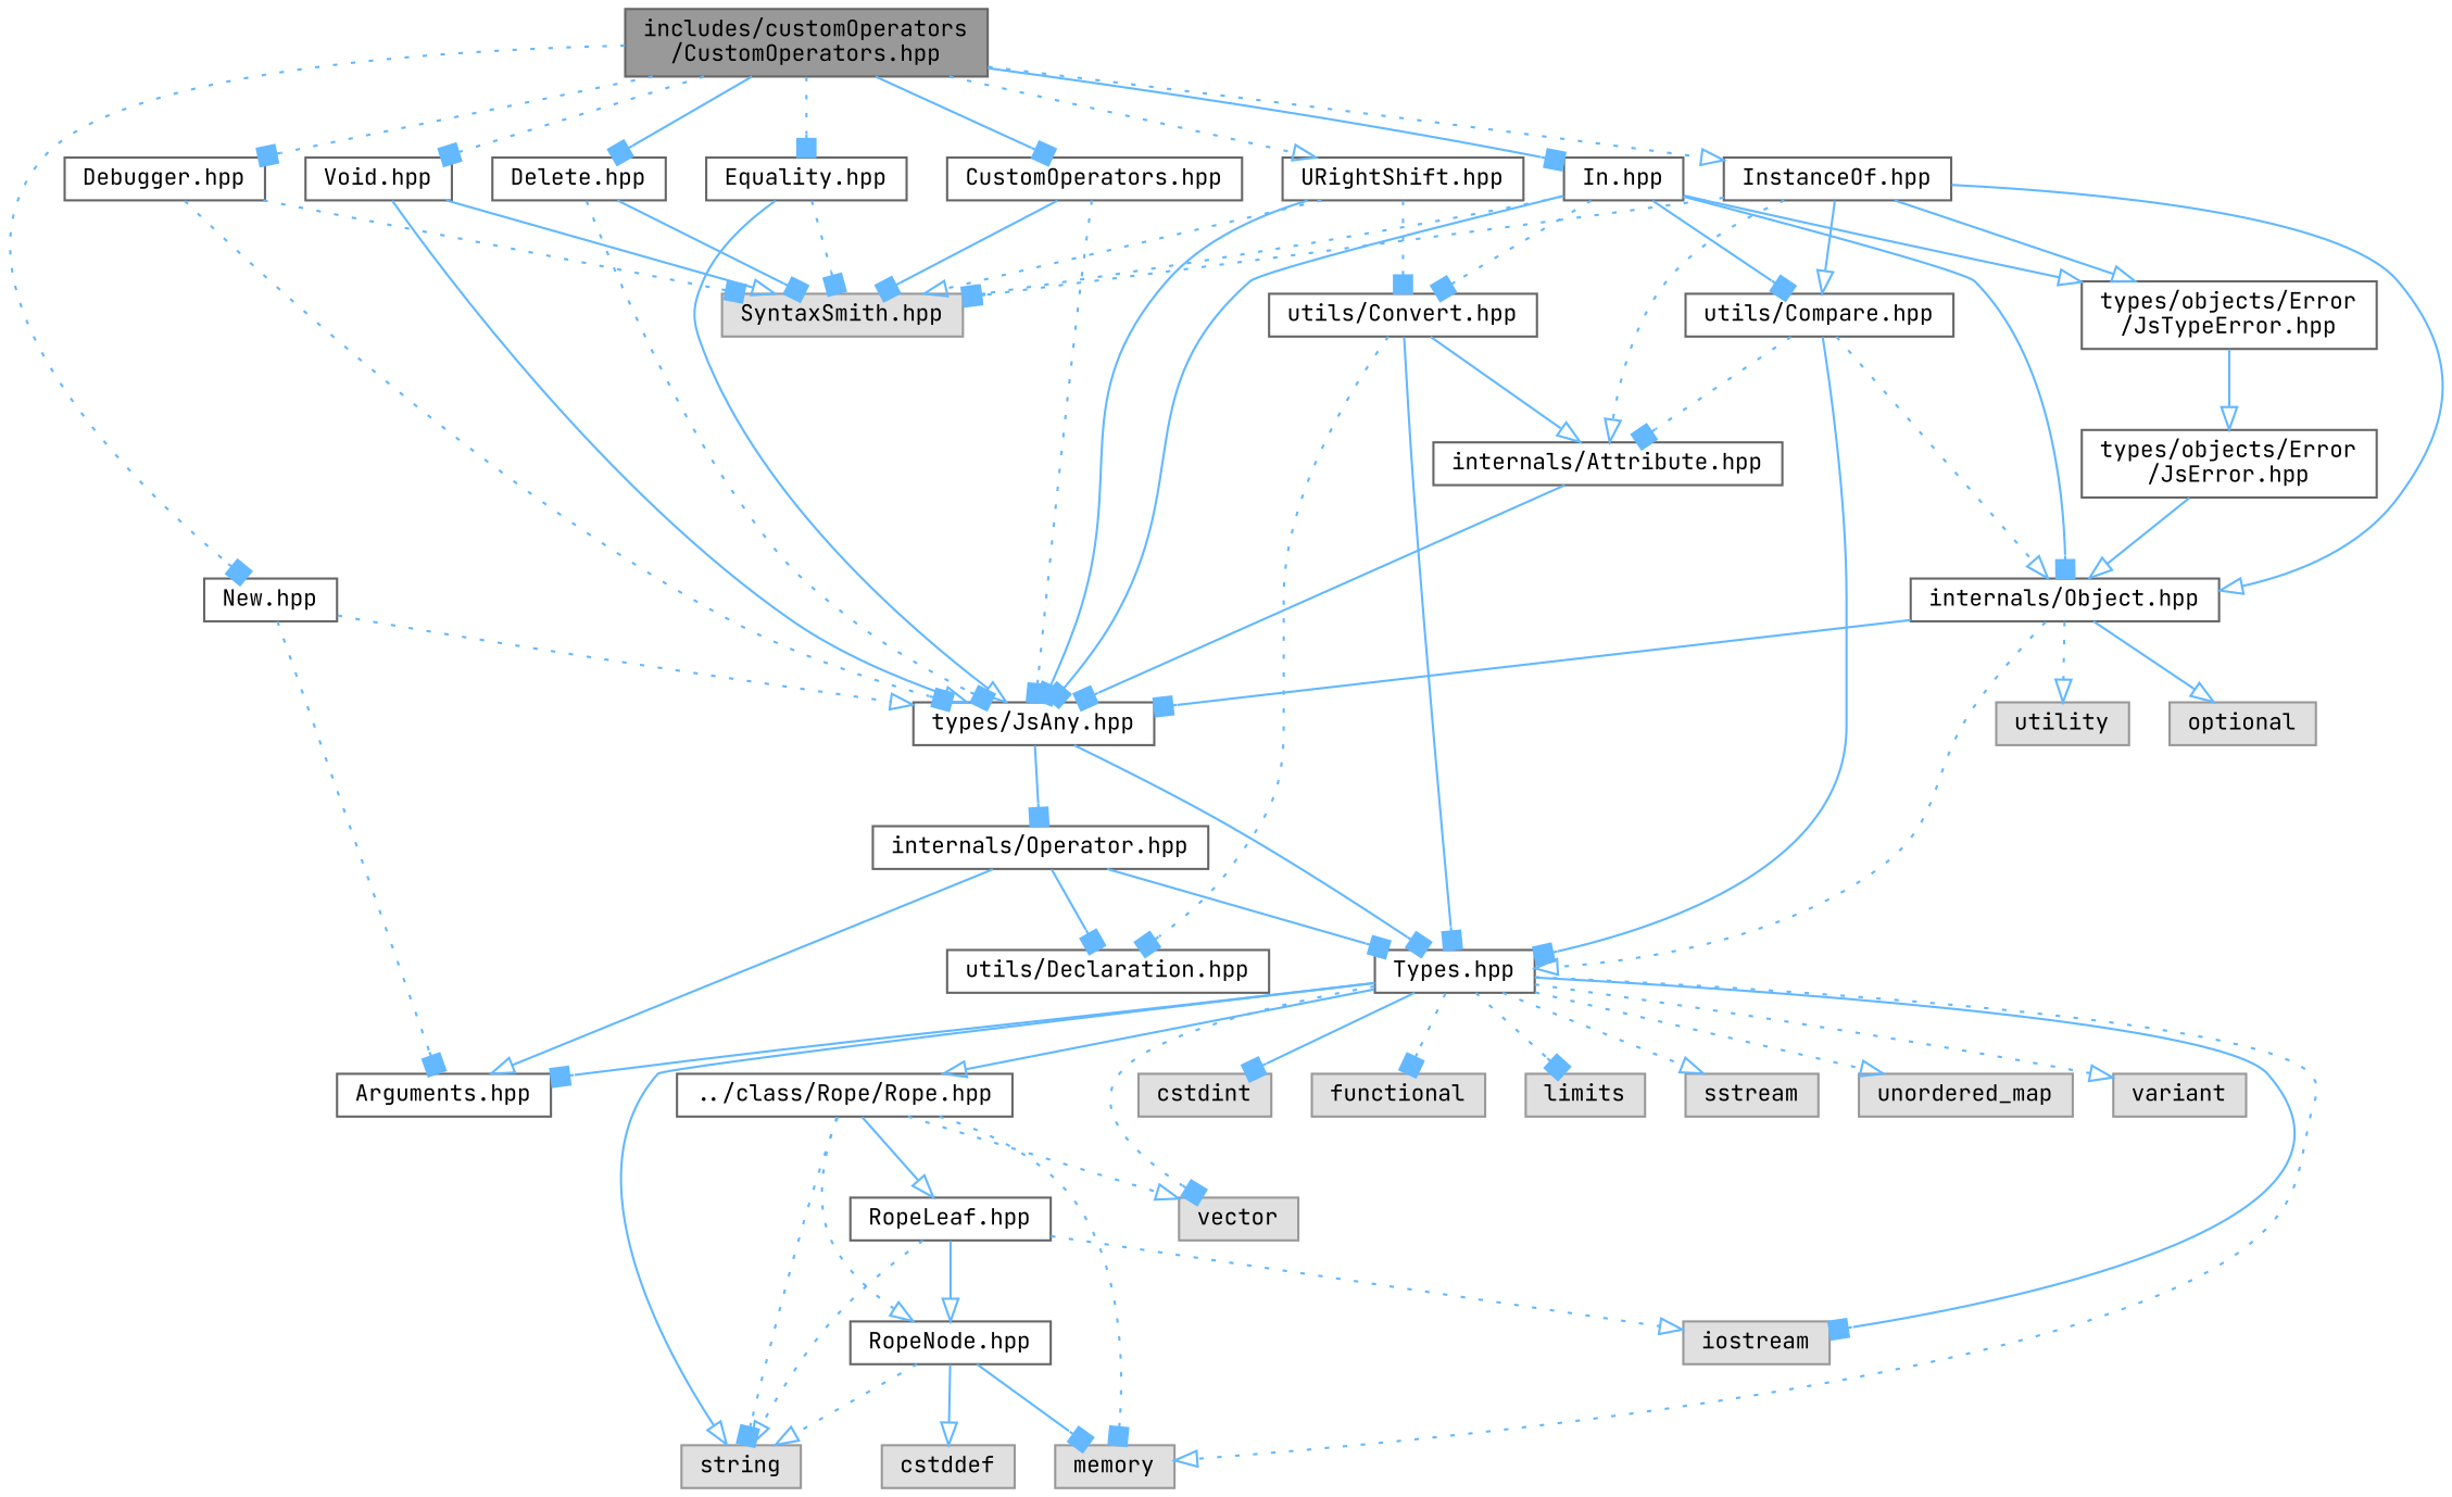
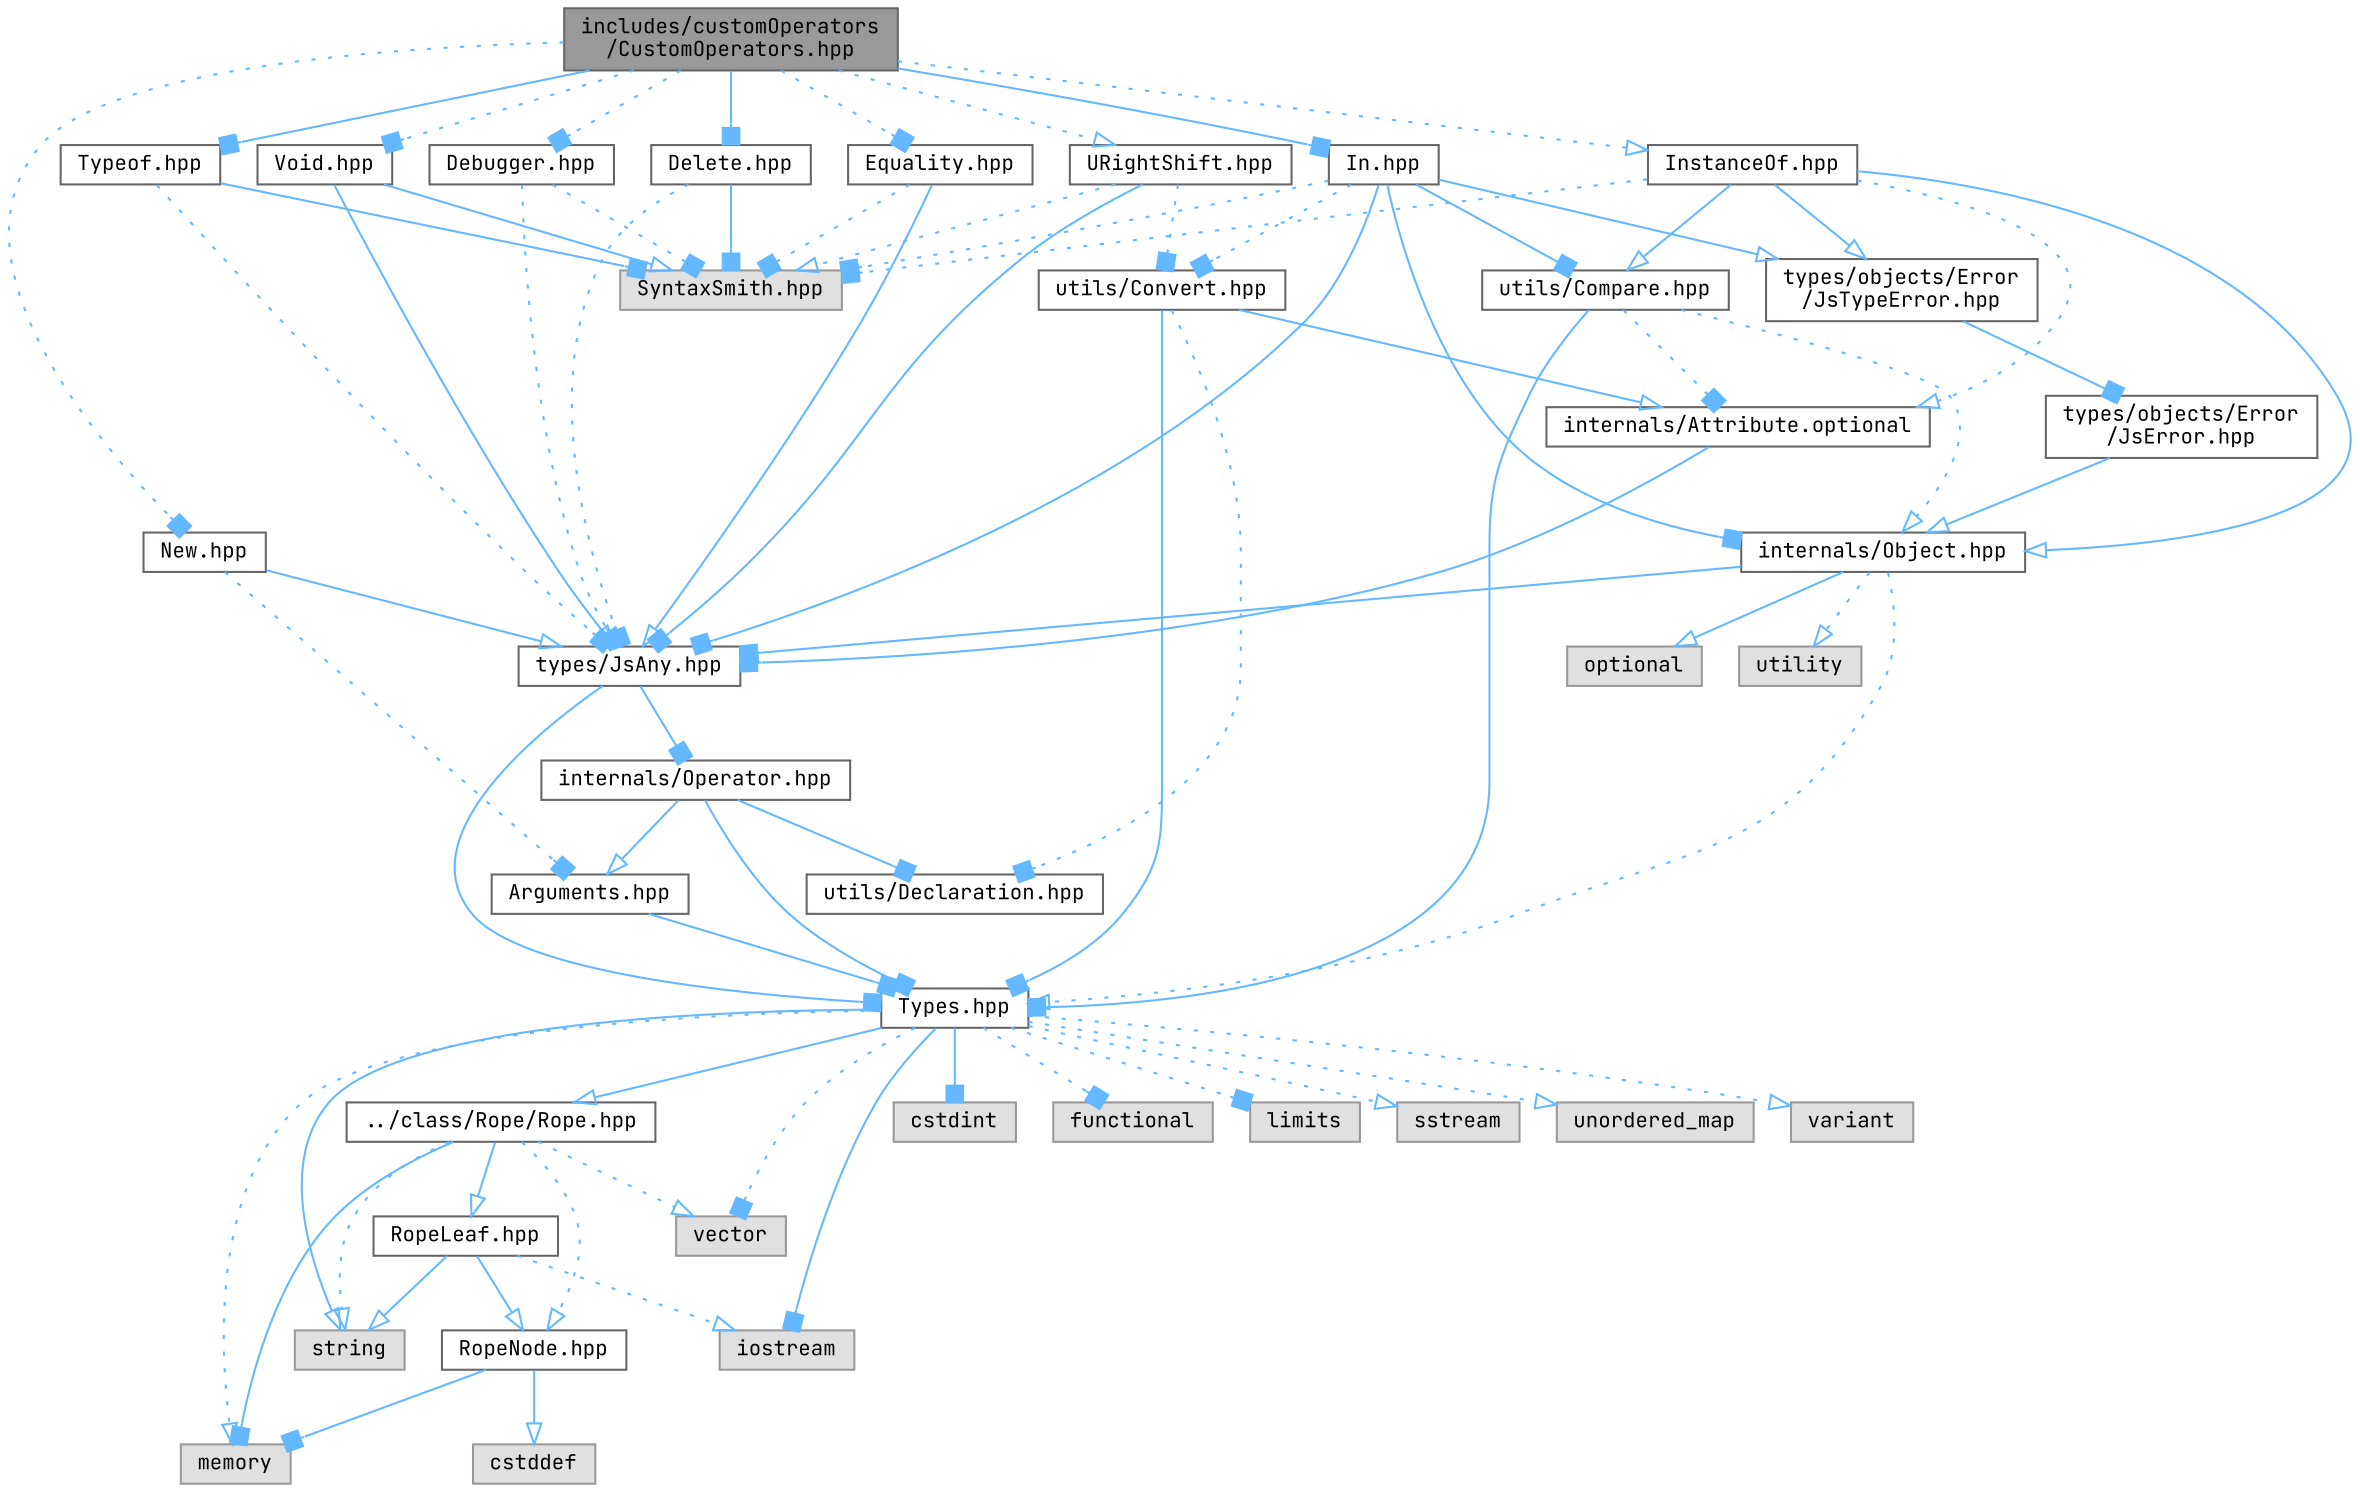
  digraph {
    fontname="JetBrains Mono"
    node [color=grey40 fillcolor=white fontname="JetBrains Mono" fontsize=10 shape=box style=filled]
    edge [arrowhead=box color=steelblue1 fontname="JetBrains Mono" fontsize=10 labelfontname=Helvetica labelfontsize=10 style=solid]
    n1 [color=gray40 fillcolor=grey60 fontcolor=black height=0.2 label="includes/customOperators\l/CustomOperators.hpp" width=0.4]
    n2 [height=0.2 label="Debugger.hpp" width=0.4]
    n3 [height=0.2 label="Delete.hpp" width=0.4]
    n4 [height=0.2 label="Equality.hpp" width=0.4]
    n5 [height=0.2 label="In.hpp" width=0.4]
    n6 [height=0.2 label="InstanceOf.hpp" width=0.4]
    n7 [height=0.2 label="New.hpp" width=0.4]
-   n8 [height=0.2 label="CustomOperators.hpp" width=0.4]
+   n8 [height=0.2 label="Typeof.hpp" width=0.4]
    n9 [height=0.2 label="URightShift.hpp" width=0.4]
    n10 [height=0.2 label="Void.hpp" width=0.4]
    n11 [color=grey60 fillcolor="#E0E0E0" height=0.2 label="SyntaxSmith.hpp" width=0.4]
    n12 [height=0.2 label="types/JsAny.hpp" width=0.4]
    n13 [height=0.2 label="internals/Object.hpp" width=0.4]
    n14 [height=0.2 label="types/objects/Error\l/JsTypeError.hpp" width=0.4]
    n15 [height=0.2 label="utils/Compare.hpp" width=0.4]
    n16 [height=0.2 label="utils/Convert.hpp" width=0.4]
-   n17 [height=0.2 label="internals/Attribute.hpp" width=0.4]
+   n17 [height=0.2 label="internals/Attribute.optional" width=0.4]
    n18 [height=0.2 label="Arguments.hpp" width=0.4]
    n19 [height=0.2 label="Types.hpp" width=0.4]
    n20 [height=0.2 label="internals/Operator.hpp" width=0.4]
    n21 [height=0.2 label="../class/Rope/Rope.hpp" width=0.4]
    n22 [color=grey60 fillcolor="#E0E0E0" height=0.2 label=memory width=0.4]
    n23 [color=grey60 fillcolor="#E0E0E0" height=0.2 label=string width=0.4]
    n24 [color=grey60 fillcolor="#E0E0E0" height=0.2 label=iostream width=0.4]
    n25 [color=grey60 fillcolor="#E0E0E0" height=0.2 label=vector width=0.4]
    n26 [color=grey60 fillcolor="#E0E0E0" height=0.2 label=cstdint width=0.4]
    n27 [color=grey60 fillcolor="#E0E0E0" height=0.2 label=functional width=0.4]
    n28 [color=grey60 fillcolor="#E0E0E0" height=0.2 label=limits width=0.4]
    n29 [color=grey60 fillcolor="#E0E0E0" height=0.2 label=sstream width=0.4]
    n30 [color=grey60 fillcolor="#E0E0E0" height=0.2 label=unordered_map width=0.4]
    n31 [color=grey60 fillcolor="#E0E0E0" height=0.2 label=variant width=0.4]
    n32 [height=0.2 label="utils/Declaration.hpp" width=0.4]
    n33 [height=0.2 label="RopeLeaf.hpp" width=0.4]
    n34 [height=0.2 label="RopeNode.hpp" width=0.4]
    n35 [color=grey60 fillcolor="#E0E0E0" height=0.2 label=cstddef width=0.4]
    n36 [color=grey60 fillcolor="#E0E0E0" height=0.2 label=optional width=0.4]
    n37 [color=grey60 fillcolor="#E0E0E0" height=0.2 label=utility width=0.4]
    n38 [height=0.2 label="types/objects/Error\l/JsError.hpp" width=0.4]
    n1 -> n2 [style=dotted]
    n1 -> n3
    n1 -> n4 [style=dotted]
    n1 -> n5
    n1 -> n6 [arrowhead=onormal style=dotted]
    n1 -> n7 [style=dotted]
    n1 -> n8
    n1 -> n9 [arrowhead=onormal style=dotted]
    n1 -> n10 [style=dotted]
    n2 -> n11 [style=dotted]
    n2 -> n12 [style=dotted]
    n3 -> n11
    n3 -> n12 [style=dotted]
    n4 -> n11 [style=dotted]
    n4 -> n12 [arrowhead=onormal]
    n5 -> n11 [style=dotted]
    n5 -> n12
    n5 -> n13
    n5 -> n14 [arrowhead=onormal]
    n5 -> n15
    n5 -> n16 [style=dotted]
    n6 -> n11 [style=dotted]
    n6 -> n13 [arrowhead=onormal]
    n6 -> n14 [arrowhead=onormal]
    n6 -> n15 [arrowhead=onormal]
    n6 -> n17 [arrowhead=onormal style=dotted]
-   n7 -> n12 [arrowhead=onormal style=dotted]
+   n7 -> n12 [arrowhead=onormal]
    n7 -> n18 [style=dotted]
    n8 -> n11
    n8 -> n12 [style=dotted]
    n9 -> n11 [arrowhead=onormal style=dotted]
    n9 -> n12
    n9 -> n16 [style=dotted]
    n10 -> n11 [arrowhead=onormal]
    n10 -> n12 [arrowhead=onormal]
    n12 -> n19
    n12 -> n20
    n13 -> n12
    n13 -> n19 [arrowhead=onormal style=dotted]
    n13 -> n36 [arrowhead=onormal]
    n13 -> n37 [arrowhead=onormal style=dotted]
-   n14 -> n38 [arrowhead=onormal]
+   n14 -> n38
    n15 -> n13 [arrowhead=onormal style=dotted]
    n15 -> n17 [style=dotted]
    n15 -> n19
    n16 -> n17 [arrowhead=onormal]
    n16 -> n19
    n16 -> n32 [style=dotted]
    n17 -> n12
-   n19 -> n18
+   n18 -> n19
    n19 -> n21 [arrowhead=onormal]
    n19 -> n22 [arrowhead=onormal style=dotted]
    n19 -> n23 [arrowhead=onormal]
    n19 -> n24
    n19 -> n25 [style=dotted]
    n19 -> n26
    n19 -> n27 [style=dotted]
    n19 -> n28 [style=dotted]
    n19 -> n29 [arrowhead=onormal style=dotted]
    n19 -> n30 [arrowhead=onormal style=dotted]
    n19 -> n31 [arrowhead=onormal style=dotted]
    n20 -> n18 [arrowhead=onormal]
    n20 -> n19
    n20 -> n32
-   n21 -> n22 [style=dotted]
-   n21 -> n23 [style=dotted]
+   n21 -> n22
+   n21 -> n23 [arrowhead=onormal style=dotted]
    n21 -> n25 [arrowhead=onormal style=dotted]
    n21 -> n33 [arrowhead=onormal]
    n21 -> n34 [arrowhead=onormal style=dotted]
-   n33 -> n23 [arrowhead=onormal style=dotted]
+   n33 -> n23 [arrowhead=onormal]
    n33 -> n24 [arrowhead=onormal style=dotted]
    n33 -> n34 [arrowhead=onormal]
    n34 -> n22
-   n34 -> n23 [arrowhead=onormal style=dotted]
    n34 -> n35 [arrowhead=onormal]
    n38 -> n13 [arrowhead=onormal]
  }
